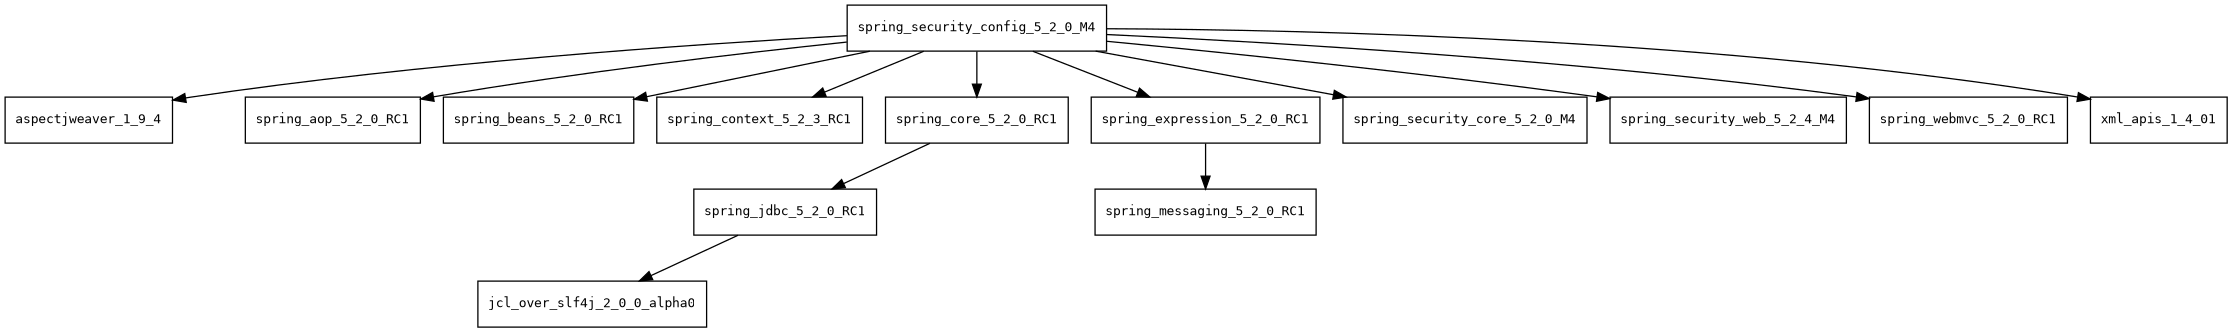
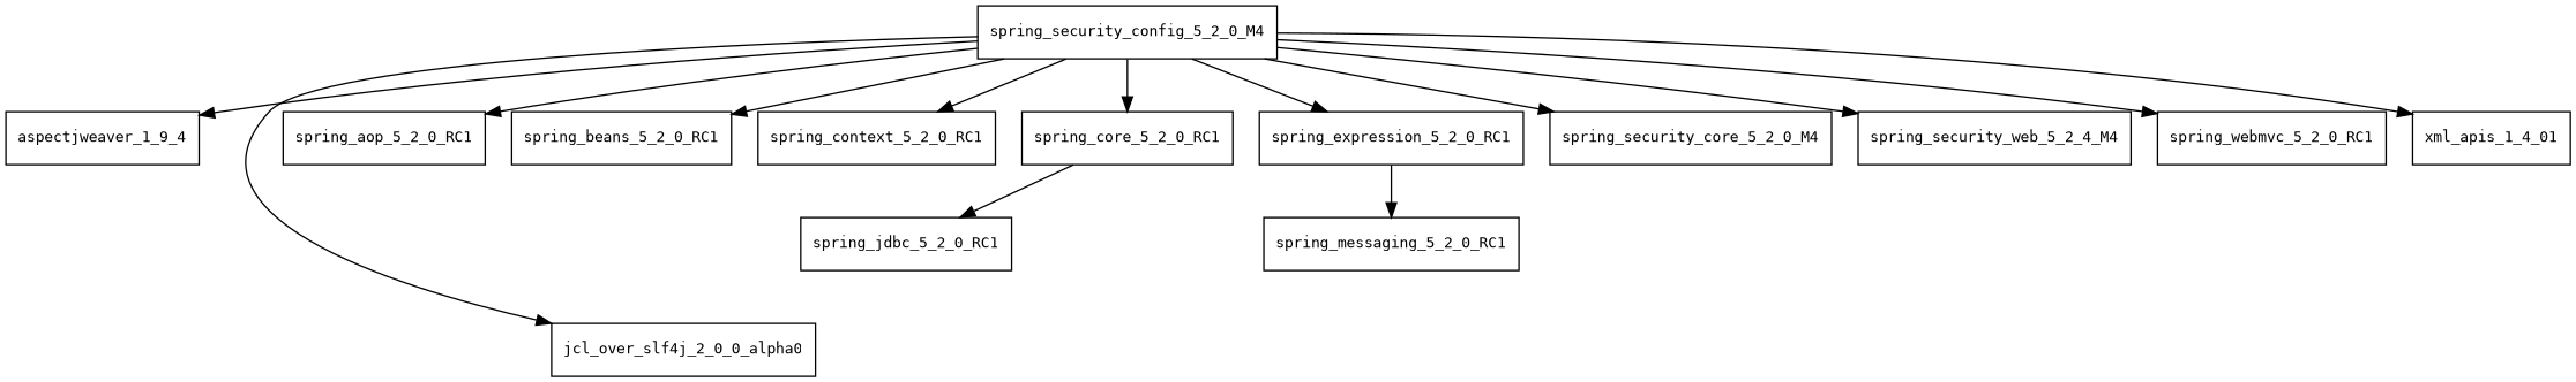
  digraph {
    fontname="DejaVu Sans Mono"
    node [fontname="DejaVu Sans Mono" fontsize=10.0 shape=box]
    edge [fontname="DejaVu Sans Mono"]
    spring_security_config_5_2_0_M4
    aspectjweaver_1_9_4
    jcl_over_slf4j_2_0_0_alpha0
    spring_aop_5_2_0_RC1
    spring_beans_5_2_0_RC1
-   spring_context_5_2_0_RC1 [label=spring_context_5_2_3_RC1]
+   spring_context_5_2_0_RC1
    spring_core_5_2_0_RC1
    spring_expression_5_2_0_RC1
    spring_security_core_5_2_0_M4
    n10 [label=spring_security_web_5_2_4_M4]
    spring_webmvc_5_2_0_RC1
    xml_apis_1_4_01
    spring_jdbc_5_2_0_RC1
    spring_messaging_5_2_0_RC1
    spring_security_config_5_2_0_M4 -> aspectjweaver_1_9_4
-   spring_jdbc_5_2_0_RC1 -> jcl_over_slf4j_2_0_0_alpha0
+   spring_security_config_5_2_0_M4 -> jcl_over_slf4j_2_0_0_alpha0
    spring_security_config_5_2_0_M4 -> spring_aop_5_2_0_RC1
    spring_security_config_5_2_0_M4 -> spring_beans_5_2_0_RC1
    spring_security_config_5_2_0_M4 -> spring_context_5_2_0_RC1
    spring_security_config_5_2_0_M4 -> spring_core_5_2_0_RC1
    spring_security_config_5_2_0_M4 -> spring_expression_5_2_0_RC1
    spring_security_config_5_2_0_M4 -> spring_security_core_5_2_0_M4
    spring_security_config_5_2_0_M4 -> n10
    spring_security_config_5_2_0_M4 -> spring_webmvc_5_2_0_RC1
    spring_security_config_5_2_0_M4 -> xml_apis_1_4_01
    spring_core_5_2_0_RC1 -> spring_jdbc_5_2_0_RC1
    spring_expression_5_2_0_RC1 -> spring_messaging_5_2_0_RC1
  }
